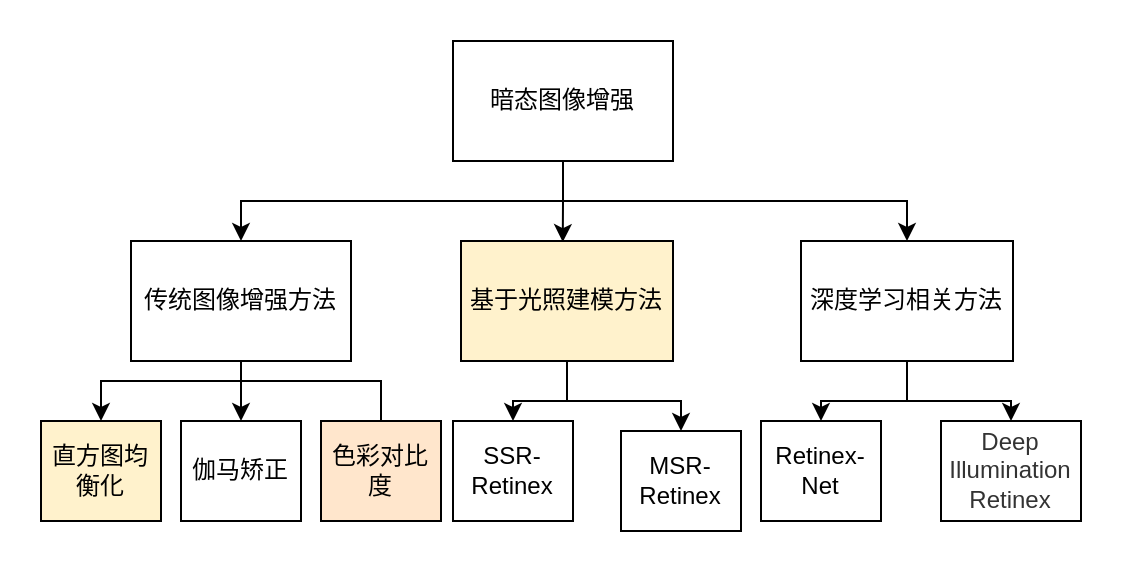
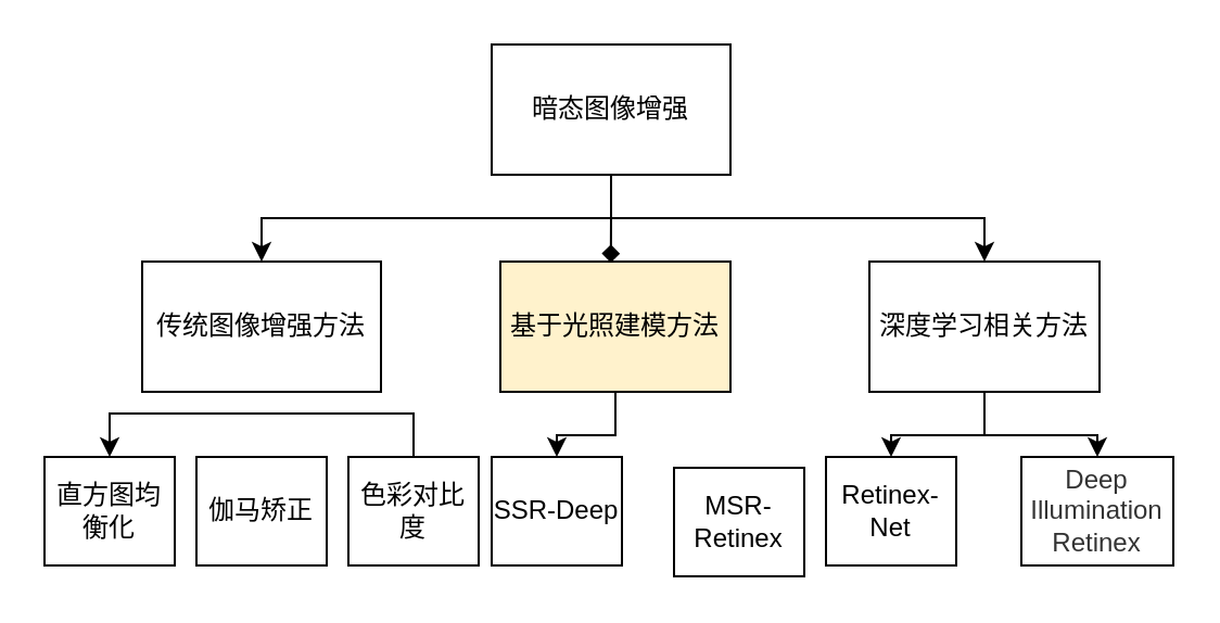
  <mxCell id="0" />
  <mxCell id="1" parent="0" />
  <mxCell id="2" style="edgeStyle=orthogonalEdgeStyle;rounded=0;orthogonalLoop=1;jettySize=auto;html=1;" edge="1" parent="1" source="5" target="8"><mxGeometry relative="1" as="geometry"><Array as="points"><mxPoint x="281" y="100" /><mxPoint x="120" y="100" /></Array></mxGeometry></mxCell>
- <mxCell id="3" style="edgeStyle=orthogonalEdgeStyle;rounded=0;orthogonalLoop=1;jettySize=auto;html=1;exitX=0.5;exitY=1;exitDx=0;exitDy=0;entryX=0.48;entryY=0.009;entryDx=0;entryDy=0;entryPerimeter=0;" edge="1" parent="1" source="5" target="11"><mxGeometry relative="1" as="geometry" /></mxCell>
+ <mxCell id="3" style="edgeStyle=orthogonalEdgeStyle;rounded=0;orthogonalLoop=1;jettySize=auto;html=1;exitX=0.5;exitY=1;exitDx=0;exitDy=0;entryX=0.48;entryY=0.009;entryDx=0;entryDy=0;entryPerimeter=0;endArrow=diamond;" edge="1" parent="1" source="5" target="11"><mxGeometry relative="1" as="geometry" /></mxCell>
  <mxCell id="4" style="edgeStyle=orthogonalEdgeStyle;rounded=0;orthogonalLoop=1;jettySize=auto;html=1;exitX=0.5;exitY=1;exitDx=0;exitDy=0;entryX=0.5;entryY=0;entryDx=0;entryDy=0;" edge="1" parent="1" source="5" target="14"><mxGeometry relative="1" as="geometry"><Array as="points"><mxPoint x="281" y="100" /><mxPoint x="453" y="100" /></Array></mxGeometry></mxCell>
  <mxCell id="5" value="暗态图像增强" style="rounded=0;whiteSpace=wrap;html=1;" vertex="1" parent="1"><mxGeometry x="226" y="20" width="110" height="60" as="geometry" /></mxCell>
- <mxCell id="6" style="edgeStyle=orthogonalEdgeStyle;rounded=0;orthogonalLoop=1;jettySize=auto;html=1;entryX=0.5;entryY=0;entryDx=0;entryDy=0;" edge="1" parent="1" source="8" target="16"><mxGeometry relative="1" as="geometry" /></mxCell>
  <mxCell id="7" style="edgeStyle=orthogonalEdgeStyle;rounded=0;orthogonalLoop=1;jettySize=auto;html=1;entryX=0.5;entryY=0;entryDx=0;entryDy=0;startArrow=block;startFill=1;" edge="1" parent="1" target="15"><mxGeometry relative="1" as="geometry"><mxPoint x="190" y="210" as="sourcePoint" /><Array as="points"><mxPoint x="190" y="211" /><mxPoint x="190" y="190" /><mxPoint x="50" y="190" /></Array></mxGeometry></mxCell>
  <mxCell id="8" value="传统图像增强方法" style="rounded=0;whiteSpace=wrap;html=1;" vertex="1" parent="1"><mxGeometry x="65" y="120" width="110" height="60" as="geometry" /></mxCell>
  <mxCell id="9" style="edgeStyle=orthogonalEdgeStyle;rounded=0;orthogonalLoop=1;jettySize=auto;html=1;entryX=0.5;entryY=0;entryDx=0;entryDy=0;startArrow=none;startFill=0;" edge="1" parent="1" source="11" target="18"><mxGeometry relative="1" as="geometry" /></mxCell>
- <mxCell id="10" style="edgeStyle=orthogonalEdgeStyle;rounded=0;orthogonalLoop=1;jettySize=auto;html=1;exitX=0.5;exitY=1;exitDx=0;exitDy=0;entryX=0.5;entryY=0;entryDx=0;entryDy=0;startArrow=none;startFill=0;" edge="1" parent="1" source="11" target="19"><mxGeometry relative="1" as="geometry" /></mxCell>
  <mxCell id="11" value="基于光照建模方法" style="rounded=0;whiteSpace=wrap;html=1;fillColor=#fff2cc;" vertex="1" parent="1"><mxGeometry x="230" y="120" width="106" height="60" as="geometry" /></mxCell>
  <mxCell id="12" style="edgeStyle=orthogonalEdgeStyle;rounded=0;orthogonalLoop=1;jettySize=auto;html=1;exitX=0.5;exitY=1;exitDx=0;exitDy=0;entryX=0.5;entryY=0;entryDx=0;entryDy=0;startArrow=none;startFill=0;" edge="1" parent="1" source="14" target="20"><mxGeometry relative="1" as="geometry" /></mxCell>
  <mxCell id="13" style="edgeStyle=orthogonalEdgeStyle;rounded=0;orthogonalLoop=1;jettySize=auto;html=1;exitX=0.5;exitY=1;exitDx=0;exitDy=0;entryX=0.5;entryY=0;entryDx=0;entryDy=0;startArrow=none;startFill=0;" edge="1" parent="1" source="14" target="21"><mxGeometry relative="1" as="geometry" /></mxCell>
  <mxCell id="14" value="深度学习相关方法" style="rounded=0;whiteSpace=wrap;html=1;" vertex="1" parent="1"><mxGeometry x="400" y="120" width="106" height="60" as="geometry" /></mxCell>
- <mxCell id="15" value="直方图均衡化" style="rounded=0;whiteSpace=wrap;html=1;fillColor=#fff2cc;" vertex="1" parent="1"><mxGeometry x="20" y="210" width="60" height="50" as="geometry" /></mxCell>
+ <mxCell id="15" value="直方图均衡化" style="rounded=0;whiteSpace=wrap;html=1;" vertex="1" parent="1"><mxGeometry x="20" y="210" width="60" height="50" as="geometry" /></mxCell>
  <mxCell id="16" value="伽马矫正" style="rounded=0;whiteSpace=wrap;html=1;" vertex="1" parent="1"><mxGeometry x="90" y="210" width="60" height="50" as="geometry" /></mxCell>
- <mxCell id="17" value="色彩对比度" style="rounded=0;whiteSpace=wrap;html=1;fillColor=#ffe6cc;" vertex="1" parent="1"><mxGeometry x="160" y="210" width="60" height="50" as="geometry" /></mxCell>
- <mxCell id="18" value="SSR-Retinex" style="rounded=0;whiteSpace=wrap;html=1;" vertex="1" parent="1"><mxGeometry x="226" y="210" width="60" height="50" as="geometry" /></mxCell>
+ <mxCell id="17" value="色彩对比度" style="rounded=0;whiteSpace=wrap;html=1;" vertex="1" parent="1"><mxGeometry x="160" y="210" width="60" height="50" as="geometry" /></mxCell>
+ <mxCell id="18" value="SSR-Deep" style="rounded=0;whiteSpace=wrap;html=1;" vertex="1" parent="1"><mxGeometry x="226" y="210" width="60" height="50" as="geometry" /></mxCell>
  <mxCell id="19" value="MSR-Retinex" style="rounded=0;whiteSpace=wrap;html=1;" vertex="1" parent="1"><mxGeometry x="310" y="215" width="60" height="50" as="geometry" /></mxCell>
  <mxCell id="20" value="Retinex-Net" style="rounded=0;whiteSpace=wrap;html=1;" vertex="1" parent="1"><mxGeometry x="380" y="210" width="60" height="50" as="geometry" /></mxCell>
  <mxCell id="21" value="&lt;span style=&quot;color: rgb(51, 51, 51); font-family: sans-serif; text-align: justify; background-color: rgb(255, 255, 255);&quot;&gt;&lt;font style=&quot;font-size: 12px;&quot;&gt;Deep Illumination Retinex&lt;/font&gt;&lt;/span&gt;" style="rounded=0;whiteSpace=wrap;html=1;" vertex="1" parent="1"><mxGeometry x="470" y="210" width="70" height="50" as="geometry" /></mxCell>
